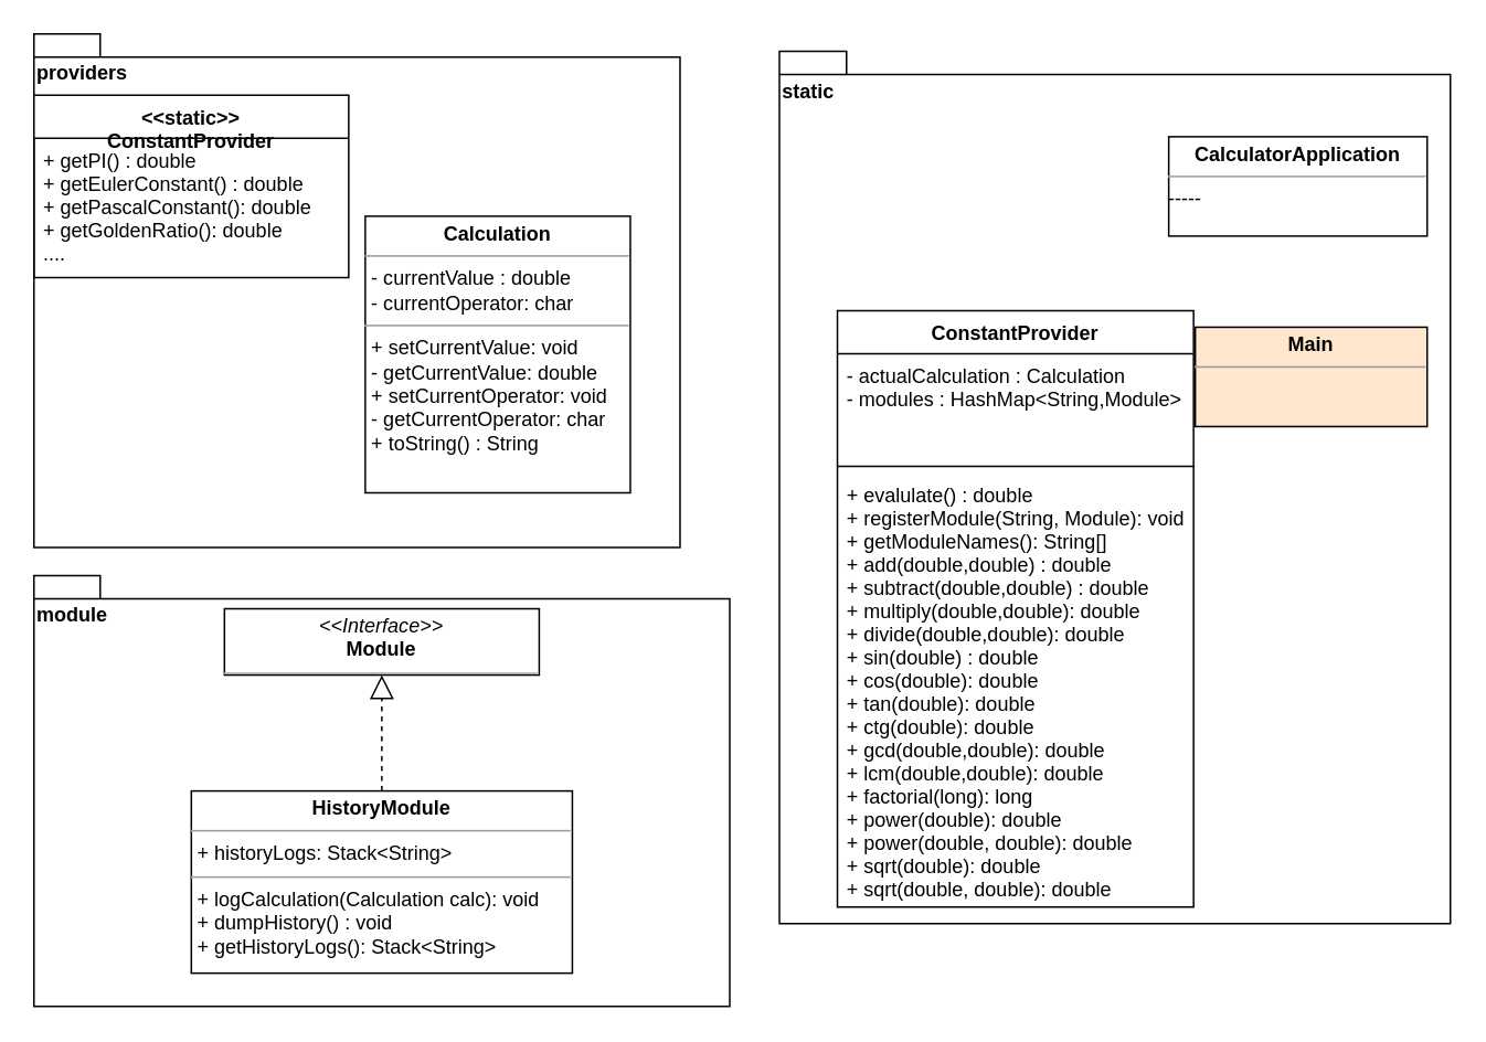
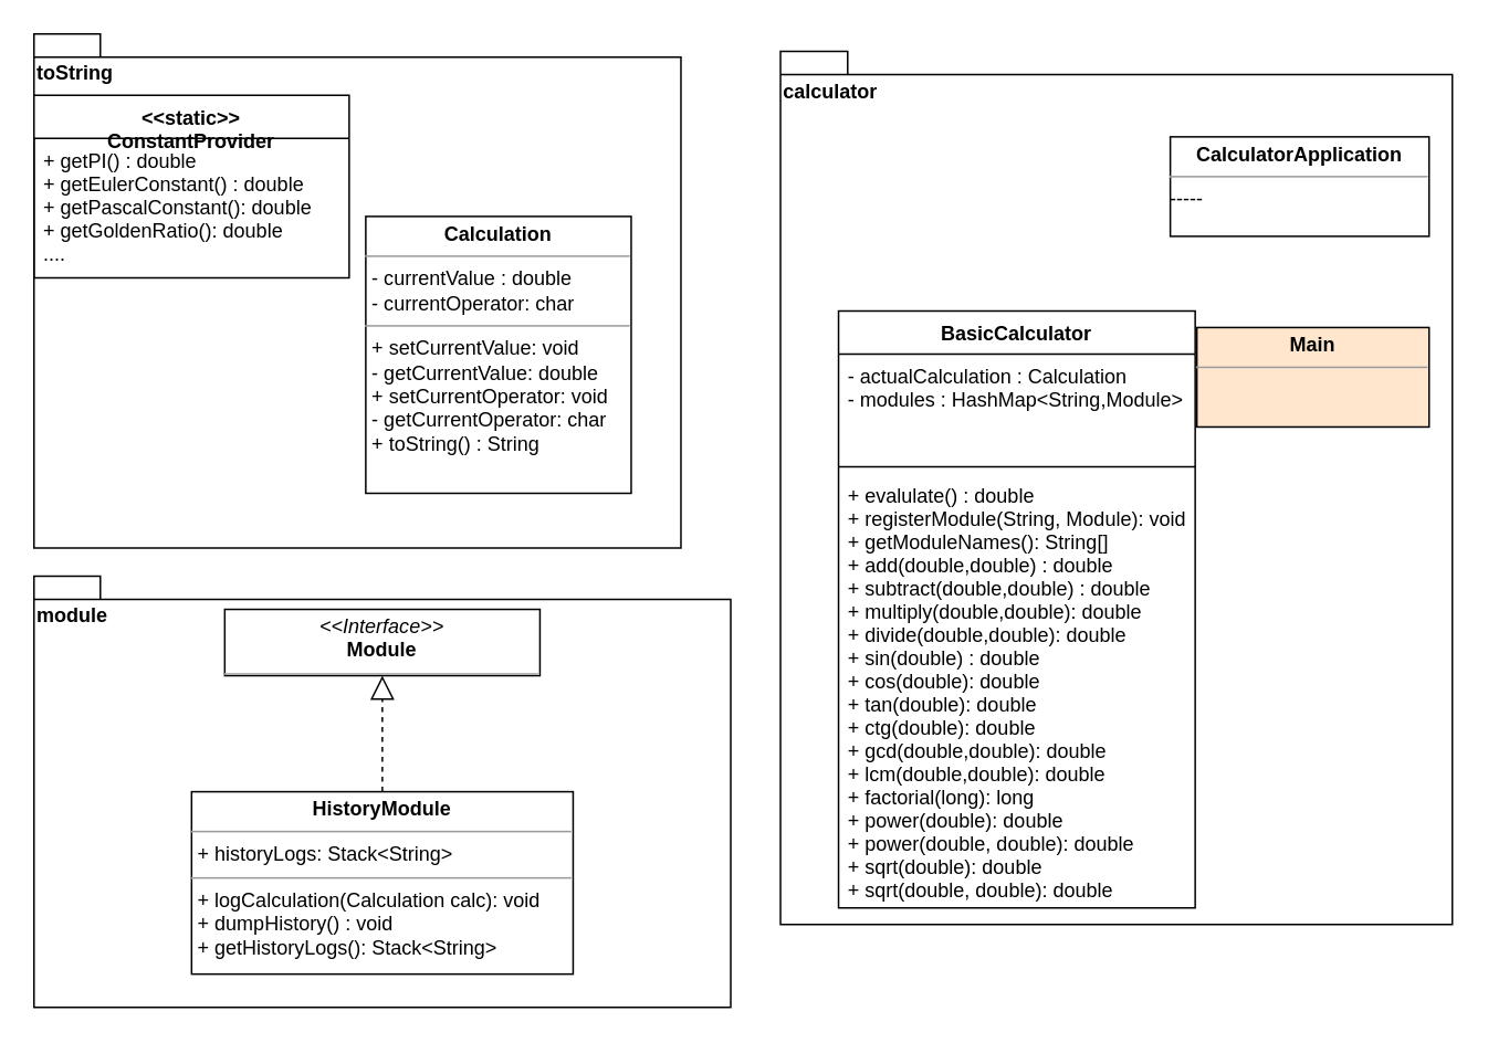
  <mxCell id="0" />
  <mxCell id="1" parent="0" />
- <mxCell id="2" value="static" style="shape=folder;fontStyle=1;spacingTop=10;tabWidth=40;tabHeight=14;tabPosition=left;html=1;align=left;verticalAlign=top;" vertex="1" parent="1"><mxGeometry x="470" y="30.5" width="405" height="526.5" as="geometry" /></mxCell>
- <mxCell id="3" value="providers" style="shape=folder;fontStyle=1;spacingTop=10;tabWidth=40;tabHeight=14;tabPosition=left;html=1;noLabel=0;labelPosition=center;verticalLabelPosition=middle;align=left;verticalAlign=top;horizontal=1;" vertex="1" parent="1"><mxGeometry y="20" width="390" height="310" as="geometry" x="20" /></mxCell>
+ <mxCell id="2" value="calculator" style="shape=folder;fontStyle=1;spacingTop=10;tabWidth=40;tabHeight=14;tabPosition=left;html=1;align=left;verticalAlign=top;" vertex="1" parent="1"><mxGeometry x="470" y="30.5" width="405" height="526.5" as="geometry" /></mxCell>
+ <mxCell id="3" value="toString" style="shape=folder;fontStyle=1;spacingTop=10;tabWidth=40;tabHeight=14;tabPosition=left;html=1;noLabel=0;labelPosition=center;verticalLabelPosition=middle;align=left;verticalAlign=top;horizontal=1;" vertex="1" parent="1"><mxGeometry y="20" width="390" height="310" as="geometry" x="20" /></mxCell>
  <mxCell id="4" value="&lt;p style=&quot;margin: 0px ; margin-top: 4px ; text-align: center&quot;&gt;&lt;b&gt;CalculatorApplication&lt;/b&gt;&lt;br&gt;&lt;/p&gt;&lt;hr size=&quot;1&quot;&gt;&lt;div style=&quot;height: 2px&quot;&gt;-----&lt;br&gt;&lt;/div&gt;" style="verticalAlign=top;align=left;overflow=fill;fontSize=12;fontFamily=Helvetica;html=1;" vertex="1" parent="1"><mxGeometry x="705" y="82" width="156" height="60" as="geometry" /></mxCell>
- <mxCell id="5" value="ConstantProvider&#10;" style="swimlane;fontStyle=1;align=center;verticalAlign=top;childLayout=stackLayout;horizontal=1;startSize=26;horizontalStack=0;resizeParent=1;resizeParentMax=0;resizeLast=0;collapsible=1;marginBottom=0;" parent="1" vertex="1"><mxGeometry x="505" y="187" width="215" height="360" as="geometry" /></mxCell>
+ <mxCell id="5" value="BasicCalculator&#10;" style="swimlane;fontStyle=1;align=center;verticalAlign=top;childLayout=stackLayout;horizontal=1;startSize=26;horizontalStack=0;resizeParent=1;resizeParentMax=0;resizeLast=0;collapsible=1;marginBottom=0;" parent="1" vertex="1"><mxGeometry x="505" y="187" width="215" height="360" as="geometry" /></mxCell>
  <mxCell id="6" value="- actualCalculation : Calculation&#10;- modules : HashMap&lt;String,Module&gt;&#10;&#10;" style="text;strokeColor=none;fillColor=none;align=left;verticalAlign=top;spacingLeft=4;spacingRight=4;overflow=hidden;rotatable=0;points=[[0,0.5],[1,0.5]];portConstraint=eastwest;" parent="5" vertex="1"><mxGeometry y="26" width="215" height="64" as="geometry" /></mxCell>
  <mxCell id="7" value="" style="line;strokeWidth=1;fillColor=none;align=left;verticalAlign=middle;spacingTop=-1;spacingLeft=3;spacingRight=3;rotatable=0;labelPosition=right;points=[];portConstraint=eastwest;" parent="5" vertex="1"><mxGeometry y="90" width="215" height="8" as="geometry" /></mxCell>
  <mxCell id="8" value="+ evalulate() : double&#10;+ registerModule(String, Module): void&#10;+ getModuleNames(): String[]&#10;+ add(double,double) : double&#10;+ subtract(double,double) : double&#10;+ multiply(double,double): double&#10;+ divide(double,double): double&#10;+ sin(double) : double&#10;+ cos(double): double&#10;+ tan(double): double&#10;+ ctg(double): double&#10;+ gcd(double,double): double&#10;+ lcm(double,double): double&#10;+ factorial(long): long&#10;+ power(double): double&#10;+ power(double, double): double&#10;+ sqrt(double): double&#10;+ sqrt(double, double): double&#10;" style="text;strokeColor=none;fillColor=none;align=left;verticalAlign=top;spacingLeft=4;spacingRight=4;overflow=hidden;rotatable=0;points=[[0,0.5],[1,0.5]];portConstraint=eastwest;" parent="5" vertex="1"><mxGeometry y="98" width="215" height="262" as="geometry" /></mxCell>
  <mxCell id="9" value="module" style="shape=folder;fontStyle=1;spacingTop=10;tabWidth=40;tabHeight=14;tabPosition=left;html=1;align=left;verticalAlign=top;" vertex="1" parent="1"><mxGeometry y="347" width="420" height="260" as="geometry" x="20" /></mxCell>
  <mxCell id="10" value="&lt;p style=&quot;margin: 0px ; margin-top: 4px ; text-align: center&quot;&gt;&lt;i&gt;&amp;lt;&amp;lt;Interface&amp;gt;&amp;gt;&lt;/i&gt;&lt;br&gt;&lt;b&gt;Module&lt;/b&gt;&lt;/p&gt;&lt;hr size=&quot;1&quot;&gt;" style="verticalAlign=top;align=left;overflow=fill;fontSize=12;fontFamily=Helvetica;html=1;" parent="1" vertex="1"><mxGeometry x="135" y="367" width="190" height="40" as="geometry" /></mxCell>
  <mxCell id="11" value="&lt;&lt;static&gt;&gt;&#10;ConstantProvider" style="swimlane;fontStyle=1;align=center;verticalAlign=top;childLayout=stackLayout;horizontal=1;startSize=26;horizontalStack=0;resizeParent=1;resizeParentMax=0;resizeLast=0;collapsible=1;marginBottom=0;" parent="1" vertex="1"><mxGeometry y="57" width="190" height="110" as="geometry" x="20" /></mxCell>
  <mxCell id="12" value="+ getPI() : double&#10;+ getEulerConstant() : double&#10;+ getPascalConstant(): double&#10;+ getGoldenRatio(): double&#10;....&#10;&#10;" style="text;strokeColor=none;fillColor=none;align=left;verticalAlign=top;spacingLeft=4;spacingRight=4;overflow=hidden;rotatable=0;points=[[0,0.5],[1,0.5]];portConstraint=eastwest;" parent="11" vertex="1"><mxGeometry y="26" width="190" height="84" as="geometry" /></mxCell>
  <mxCell id="13" value="&lt;p style=&quot;margin: 0px ; margin-top: 4px ; text-align: center&quot;&gt;&lt;b&gt;HistoryModule&lt;/b&gt;&lt;/p&gt;&lt;hr size=&quot;1&quot;&gt;&lt;p style=&quot;margin: 0px ; margin-left: 4px&quot;&gt;+ historyLogs: Stack&amp;lt;String&amp;gt;&lt;br&gt;&lt;/p&gt;&lt;hr size=&quot;1&quot;&gt;&lt;p style=&quot;margin: 0px ; margin-left: 4px&quot;&gt;+ logCalculation(Calculation calc): void&lt;br&gt;+ dumpHistory() : void&lt;/p&gt;&lt;p style=&quot;margin: 0px ; margin-left: 4px&quot;&gt;+ getHistoryLogs(): Stack&amp;lt;String&amp;gt;&lt;br&gt;&lt;/p&gt;" style="verticalAlign=top;align=left;overflow=fill;fontSize=12;fontFamily=Helvetica;html=1;" vertex="1" parent="1"><mxGeometry x="115" y="477" width="230" height="110" as="geometry" /></mxCell>
  <mxCell id="14" value="" style="endArrow=block;dashed=1;endFill=0;endSize=12;html=1;exitX=0.5;exitY=0;exitDx=0;exitDy=0;" edge="1" parent="1" source="13"><mxGeometry width="160" relative="1" as="geometry"><mxPoint x="200" y="477" as="sourcePoint" /><mxPoint x="230" y="407" as="targetPoint" /></mxGeometry></mxCell>
  <mxCell id="15" value="&lt;p style=&quot;margin: 0px ; margin-top: 4px ; text-align: center&quot;&gt;&lt;b&gt;Calculation&lt;/b&gt;&lt;/p&gt;&lt;hr size=&quot;1&quot;&gt;&lt;p style=&quot;margin: 0px ; margin-left: 4px&quot;&gt;- currentValue : double&lt;br&gt;- currentOperator: char&lt;br&gt;&lt;/p&gt;&lt;hr size=&quot;1&quot;&gt;&lt;p style=&quot;margin: 0px ; margin-left: 4px&quot;&gt;+ setCurrentValue: void&lt;br&gt;- getCurrentValue: double&lt;br&gt;+ setCurrentOperator: void&lt;/p&gt;&lt;p style=&quot;margin: 0px ; margin-left: 4px&quot;&gt;- getCurrentOperator: char&lt;/p&gt;&lt;p style=&quot;margin: 0px ; margin-left: 4px&quot;&gt;+ toString() : String&lt;br&gt;&lt;/p&gt;" style="verticalAlign=top;align=left;overflow=fill;fontSize=12;fontFamily=Helvetica;html=1;" vertex="1" parent="1"><mxGeometry x="220" y="130" width="160" height="167" as="geometry" /></mxCell>
  <mxCell id="16" value="&lt;p style=&quot;margin: 0px ; margin-top: 4px ; text-align: center&quot;&gt;&lt;b&gt;Main&lt;/b&gt;&lt;br&gt;&lt;/p&gt;&lt;hr size=&quot;1&quot;&gt;&lt;div style=&quot;height: 2px&quot;&gt;&lt;/div&gt;" style="verticalAlign=top;align=left;overflow=fill;fontSize=12;fontFamily=Helvetica;html=1;fillColor=#ffe6cc;" vertex="1" parent="1"><mxGeometry x="721" y="197" width="140" height="60" as="geometry" /></mxCell>
